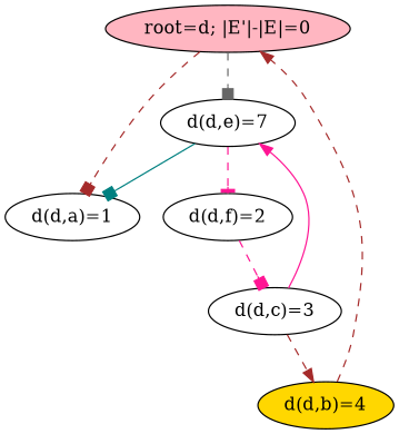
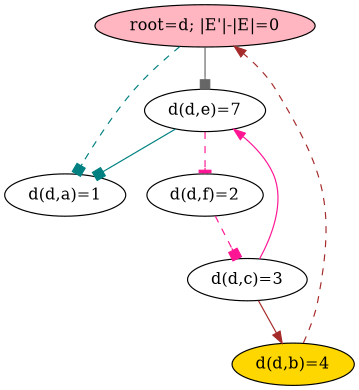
  digraph {
    node [fillcolor=white style=filled]
    edge [arrowhead=box color=deeppink style=dashed]
    n1 [fillcolor=lightpink label="root=d; |E'|-|E|=0"]
    n2 [label="d(d,e)=7"]
    n3 [label="d(d,a)=1"]
    n4 [label="d(d,f)=2"]
    n5 [label="d(d,c)=3"]
    n6 [fillcolor=gold label="d(d,b)=4"]
-   n1 -> n2 [color=gray40]
-   n1 -> n3 [color=brown]
+   n1 -> n2 [color=gray40 style=solid]
+   n1 -> n3 [color=teal]
    n2 -> n3 [color=teal style=""]
    n2 -> n4 [arrowhead=tee]
    n4 -> n5
    n5 -> n2 [arrowhead=normal style=""]
-   n5 -> n6 [arrowhead=normal color=brown]
+   n5 -> n6 [arrowhead=normal color=brown style=solid]
    n6 -> n1 [arrowhead=normal color=brown]
  }
